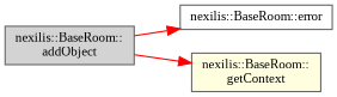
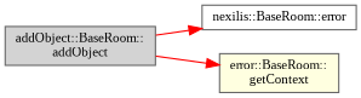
  digraph {
    fontname="Liberation Serif"
    rankdir=LR
    node [color=grey40 fontname="Liberation Serif" fontsize=10 shape=box style=filled]
    edge [color=red fontname="Liberation Serif" fontsize=10 labelfontname=Helvetica labelfontsize=10 style=solid]
-   n1 [color=gray40 fillcolor=lightgrey fontcolor=black height=0.2 label="nexilis::BaseRoom::\laddObject" width=0.4]
+   n1 [color=gray40 fillcolor=lightgrey fontcolor=black height=0.2 label="addObject::BaseRoom::\laddObject" width=0.4]
    n2 [fillcolor=white height=0.2 label="nexilis::BaseRoom::error" width=0.4]
-   n3 [fillcolor=lightyellow height=0.2 label="nexilis::BaseRoom::\lgetContext" width=0.4]
+   n3 [fillcolor=lightyellow height=0.2 label="error::BaseRoom::\lgetContext" width=0.4]
    n1 -> n2
    n1 -> n3
  }
